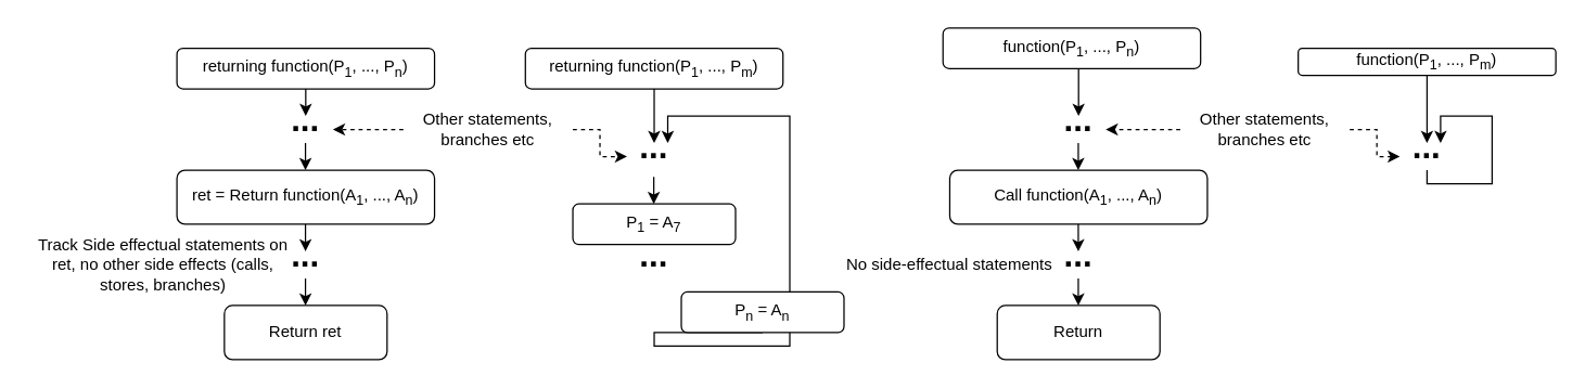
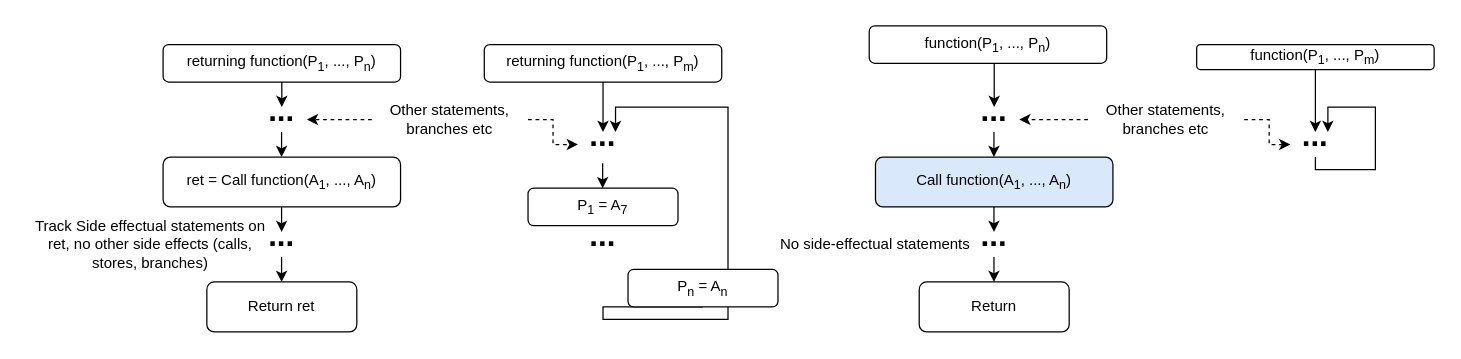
  <mxCell id="0" />
  <mxCell id="1" parent="0" />
  <mxCell id="2" value="Return ret" style="rounded=1;whiteSpace=wrap;html=1;" vertex="1" parent="1"><mxGeometry x="165" y="225" width="120" height="40" as="geometry" /></mxCell>
- <mxCell id="3" value="ret = Return function(A&lt;sub&gt;1&lt;/sub&gt;, ..., A&lt;sub&gt;n&lt;/sub&gt;)" style="rounded=1;whiteSpace=wrap;html=1;" vertex="1" parent="1"><mxGeometry x="130" y="125" width="190" height="40" as="geometry" /></mxCell>
+ <mxCell id="3" value="ret = Call function(A&lt;sub&gt;1&lt;/sub&gt;, ..., A&lt;sub&gt;n&lt;/sub&gt;)" style="rounded=1;whiteSpace=wrap;html=1;" vertex="1" parent="1"><mxGeometry x="130" y="125" width="190" height="40" as="geometry" /></mxCell>
  <mxCell id="4" style="edgeStyle=orthogonalEdgeStyle;rounded=0;orthogonalLoop=1;jettySize=auto;html=1;exitX=0.5;exitY=1;exitDx=0;exitDy=0;" edge="1" parent="1" source="5"><mxGeometry relative="1" as="geometry"><mxPoint x="225" y="85" as="targetPoint" /></mxGeometry></mxCell>
  <mxCell id="5" value="returning function(P&lt;sub&gt;1&lt;/sub&gt;, ..., P&lt;sub&gt;n&lt;/sub&gt;)" style="rounded=1;whiteSpace=wrap;html=1;" vertex="1" parent="1"><mxGeometry x="130" y="35" width="190" height="30" as="geometry" /></mxCell>
  <mxCell id="6" style="edgeStyle=orthogonalEdgeStyle;rounded=0;orthogonalLoop=1;jettySize=auto;html=1;exitX=0.5;exitY=1;exitDx=0;exitDy=0;" edge="1" parent="1"><mxGeometry relative="1" as="geometry"><mxPoint x="224.8" y="125" as="targetPoint" /><mxPoint x="224.8" y="105" as="sourcePoint" /></mxGeometry></mxCell>
  <mxCell id="7" style="edgeStyle=orthogonalEdgeStyle;rounded=0;orthogonalLoop=1;jettySize=auto;html=1;exitX=0.5;exitY=1;exitDx=0;exitDy=0;" edge="1" parent="1"><mxGeometry relative="1" as="geometry"><mxPoint x="224.8" y="185" as="targetPoint" /><mxPoint x="224.8" y="165" as="sourcePoint" /></mxGeometry></mxCell>
  <mxCell id="8" style="edgeStyle=orthogonalEdgeStyle;rounded=0;orthogonalLoop=1;jettySize=auto;html=1;exitX=0.5;exitY=1;exitDx=0;exitDy=0;" edge="1" parent="1"><mxGeometry relative="1" as="geometry"><mxPoint x="224.8" y="225" as="targetPoint" /><mxPoint x="224.8" y="205" as="sourcePoint" /></mxGeometry></mxCell>
  <mxCell id="9" value="&lt;b&gt;&lt;font style=&quot;font-size: 25px&quot;&gt;...&lt;/font&gt;&lt;/b&gt;" style="text;html=1;strokeColor=none;fillColor=none;align=center;verticalAlign=bottom;whiteSpace=wrap;rounded=0;" vertex="1" parent="1"><mxGeometry x="205" y="85" width="40" height="20" as="geometry" /></mxCell>
  <mxCell id="10" value="&lt;b&gt;&lt;font style=&quot;font-size: 25px&quot;&gt;...&lt;/font&gt;&lt;/b&gt;" style="text;html=1;strokeColor=none;fillColor=none;align=center;verticalAlign=bottom;whiteSpace=wrap;rounded=0;" vertex="1" parent="1"><mxGeometry x="205" y="185" width="40" height="20" as="geometry" /></mxCell>
  <mxCell id="11" style="edgeStyle=orthogonalEdgeStyle;rounded=0;orthogonalLoop=1;jettySize=auto;html=1;exitX=0;exitY=0.5;exitDx=0;exitDy=0;entryX=1;entryY=0.5;entryDx=0;entryDy=0;dashed=1;" edge="1" parent="1" source="13" target="9"><mxGeometry relative="1" as="geometry" /></mxCell>
  <mxCell id="12" style="edgeStyle=orthogonalEdgeStyle;rounded=0;orthogonalLoop=1;jettySize=auto;html=1;exitX=1;exitY=0.5;exitDx=0;exitDy=0;entryX=0;entryY=0.5;entryDx=0;entryDy=0;dashed=1;" edge="1" parent="1" source="13" target="21"><mxGeometry relative="1" as="geometry" /></mxCell>
  <mxCell id="13" value="Other statements, branches etc" style="text;html=1;strokeColor=none;fillColor=none;align=center;verticalAlign=middle;whiteSpace=wrap;rounded=0;" vertex="1" parent="1"><mxGeometry x="297" y="85" width="125" height="20" as="geometry" /></mxCell>
  <mxCell id="14" value="Track Side effectual statements on ret, no other side effects (calls, stores, branches)" style="text;html=1;strokeColor=none;fillColor=none;align=center;verticalAlign=middle;whiteSpace=wrap;rounded=0;" vertex="1" parent="1"><mxGeometry x="20" y="185" width="200" height="20" as="geometry" /></mxCell>
  <mxCell id="15" style="edgeStyle=orthogonalEdgeStyle;rounded=0;orthogonalLoop=1;jettySize=auto;html=1;exitX=0.5;exitY=1;exitDx=0;exitDy=0;entryX=0.5;entryY=0;entryDx=0;entryDy=0;" edge="1" parent="1" source="16" target="21"><mxGeometry relative="1" as="geometry" /></mxCell>
  <mxCell id="16" value="returning&amp;nbsp;function(P&lt;sub&gt;1&lt;/sub&gt;, ..., P&lt;sub&gt;m&lt;/sub&gt;)" style="rounded=1;whiteSpace=wrap;html=1;" vertex="1" parent="1"><mxGeometry x="387" y="35" width="190" height="30" as="geometry" /></mxCell>
  <mxCell id="17" value="P&lt;sub&gt;1&lt;/sub&gt; = A&lt;sub&gt;7&lt;/sub&gt;" style="rounded=1;whiteSpace=wrap;html=1;" vertex="1" parent="1"><mxGeometry x="422" y="150" width="120" height="30" as="geometry" /></mxCell>
  <mxCell id="18" style="edgeStyle=orthogonalEdgeStyle;rounded=0;orthogonalLoop=1;jettySize=auto;html=1;exitX=0.5;exitY=1;exitDx=0;exitDy=0;entryX=0.75;entryY=0;entryDx=0;entryDy=0;" edge="1" parent="1" source="19" target="21"><mxGeometry relative="1" as="geometry"><mxPoint x="481.857" y="275" as="targetPoint" /><Array as="points"><mxPoint x="482" y="255" /><mxPoint x="582" y="255" /><mxPoint x="582" y="85" /><mxPoint x="492" y="85" /></Array></mxGeometry></mxCell>
  <mxCell id="19" value="P&lt;sub&gt;n&lt;/sub&gt; = A&lt;sub&gt;n&lt;/sub&gt;" style="rounded=1;whiteSpace=wrap;html=1;" vertex="1" parent="1"><mxGeometry x="502" y="215" width="120" height="30" as="geometry" /></mxCell>
  <mxCell id="20" value="&lt;b&gt;&lt;font style=&quot;font-size: 25px&quot;&gt;...&lt;/font&gt;&lt;/b&gt;" style="text;html=1;strokeColor=none;fillColor=none;align=center;verticalAlign=bottom;whiteSpace=wrap;rounded=0;" vertex="1" parent="1"><mxGeometry x="462" y="180" width="40" height="25" as="geometry" /></mxCell>
  <mxCell id="21" value="&lt;b&gt;&lt;font style=&quot;font-size: 25px&quot;&gt;...&lt;/font&gt;&lt;/b&gt;" style="text;html=1;strokeColor=none;fillColor=none;align=center;verticalAlign=bottom;whiteSpace=wrap;rounded=0;" vertex="1" parent="1"><mxGeometry x="462" y="105" width="40" height="20" as="geometry" /></mxCell>
  <mxCell id="22" style="edgeStyle=orthogonalEdgeStyle;rounded=0;orthogonalLoop=1;jettySize=auto;html=1;exitX=0.5;exitY=1;exitDx=0;exitDy=0;" edge="1" parent="1"><mxGeometry relative="1" as="geometry"><mxPoint x="481.71" y="150" as="targetPoint" /><mxPoint x="481.71" y="130" as="sourcePoint" /></mxGeometry></mxCell>
  <mxCell id="23" value="Return" style="rounded=1;whiteSpace=wrap;html=1;" vertex="1" parent="1"><mxGeometry x="735" y="225" width="120" height="40" as="geometry" /></mxCell>
- <mxCell id="24" value="Call function(A&lt;sub&gt;1&lt;/sub&gt;, ..., A&lt;sub&gt;n&lt;/sub&gt;)" style="rounded=1;whiteSpace=wrap;html=1;" vertex="1" parent="1"><mxGeometry x="700" y="125" width="190" height="40" as="geometry" /></mxCell>
+ <mxCell id="24" value="Call function(A&lt;sub&gt;1&lt;/sub&gt;, ..., A&lt;sub&gt;n&lt;/sub&gt;)" style="rounded=1;whiteSpace=wrap;html=1;fillColor=#dae8fc;" vertex="1" parent="1"><mxGeometry x="700" y="125" width="190" height="40" as="geometry" /></mxCell>
  <mxCell id="25" style="edgeStyle=orthogonalEdgeStyle;rounded=0;orthogonalLoop=1;jettySize=auto;html=1;exitX=0.5;exitY=1;exitDx=0;exitDy=0;" edge="1" parent="1" source="26"><mxGeometry relative="1" as="geometry"><mxPoint x="795" y="85" as="targetPoint" /></mxGeometry></mxCell>
  <mxCell id="26" value="function(P&lt;sub&gt;1&lt;/sub&gt;, ..., P&lt;sub&gt;n&lt;/sub&gt;)" style="rounded=1;whiteSpace=wrap;html=1;" vertex="1" parent="1"><mxGeometry x="695" y="20" width="190" height="30" as="geometry" /></mxCell>
  <mxCell id="27" style="edgeStyle=orthogonalEdgeStyle;rounded=0;orthogonalLoop=1;jettySize=auto;html=1;exitX=0.5;exitY=1;exitDx=0;exitDy=0;" edge="1" parent="1"><mxGeometry relative="1" as="geometry"><mxPoint x="794.8" y="125" as="targetPoint" /><mxPoint x="794.8" y="105" as="sourcePoint" /></mxGeometry></mxCell>
  <mxCell id="28" style="edgeStyle=orthogonalEdgeStyle;rounded=0;orthogonalLoop=1;jettySize=auto;html=1;exitX=0.5;exitY=1;exitDx=0;exitDy=0;" edge="1" parent="1"><mxGeometry relative="1" as="geometry"><mxPoint x="794.8" y="185" as="targetPoint" /><mxPoint x="794.8" y="165" as="sourcePoint" /></mxGeometry></mxCell>
  <mxCell id="29" style="edgeStyle=orthogonalEdgeStyle;rounded=0;orthogonalLoop=1;jettySize=auto;html=1;exitX=0.5;exitY=1;exitDx=0;exitDy=0;" edge="1" parent="1"><mxGeometry relative="1" as="geometry"><mxPoint x="794.8" y="225" as="targetPoint" /><mxPoint x="794.8" y="205" as="sourcePoint" /></mxGeometry></mxCell>
  <mxCell id="30" value="&lt;b&gt;&lt;font style=&quot;font-size: 25px&quot;&gt;...&lt;/font&gt;&lt;/b&gt;" style="text;html=1;strokeColor=none;fillColor=none;align=center;verticalAlign=bottom;whiteSpace=wrap;rounded=0;" vertex="1" parent="1"><mxGeometry x="775" y="85" width="40" height="20" as="geometry" /></mxCell>
  <mxCell id="31" value="&lt;b&gt;&lt;font style=&quot;font-size: 25px&quot;&gt;...&lt;/font&gt;&lt;/b&gt;" style="text;html=1;strokeColor=none;fillColor=none;align=center;verticalAlign=bottom;whiteSpace=wrap;rounded=0;" vertex="1" parent="1"><mxGeometry x="775" y="185" width="40" height="20" as="geometry" /></mxCell>
  <mxCell id="32" style="edgeStyle=orthogonalEdgeStyle;rounded=0;orthogonalLoop=1;jettySize=auto;html=1;exitX=0;exitY=0.5;exitDx=0;exitDy=0;entryX=1;entryY=0.5;entryDx=0;entryDy=0;dashed=1;" edge="1" parent="1" source="34" target="30"><mxGeometry relative="1" as="geometry" /></mxCell>
  <mxCell id="33" style="edgeStyle=orthogonalEdgeStyle;rounded=0;orthogonalLoop=1;jettySize=auto;html=1;exitX=1;exitY=0.5;exitDx=0;exitDy=0;entryX=0;entryY=0.5;entryDx=0;entryDy=0;dashed=1;" edge="1" parent="1" source="34" target="39"><mxGeometry relative="1" as="geometry" /></mxCell>
  <mxCell id="34" value="Other statements, branches etc" style="text;html=1;strokeColor=none;fillColor=none;align=center;verticalAlign=middle;whiteSpace=wrap;rounded=0;" vertex="1" parent="1"><mxGeometry x="870" y="85" width="125" height="20" as="geometry" /></mxCell>
  <mxCell id="35" value="No side-effectual statements" style="text;html=1;strokeColor=none;fillColor=none;align=center;verticalAlign=middle;whiteSpace=wrap;rounded=0;" vertex="1" parent="1"><mxGeometry x="610" y="185" width="180" height="20" as="geometry" /></mxCell>
  <mxCell id="36" style="edgeStyle=orthogonalEdgeStyle;rounded=0;orthogonalLoop=1;jettySize=auto;html=1;exitX=0.5;exitY=1;exitDx=0;exitDy=0;entryX=0.5;entryY=0;entryDx=0;entryDy=0;" edge="1" parent="1" source="37" target="39"><mxGeometry relative="1" as="geometry" /></mxCell>
  <mxCell id="37" value="function(P&lt;sub&gt;1&lt;/sub&gt;, ..., P&lt;sub&gt;m&lt;/sub&gt;)" style="rounded=1;whiteSpace=wrap;html=1;" vertex="1" parent="1"><mxGeometry x="957" y="35" width="190" height="20" as="geometry" /></mxCell>
  <mxCell id="38" style="edgeStyle=orthogonalEdgeStyle;rounded=0;orthogonalLoop=1;jettySize=auto;html=1;exitX=0.5;exitY=1;exitDx=0;exitDy=0;entryX=0.75;entryY=0;entryDx=0;entryDy=0;" edge="1" parent="1" source="39" target="39"><mxGeometry relative="1" as="geometry"><mxPoint x="1051.857" y="275" as="targetPoint" /><Array as="points"><mxPoint x="1052" y="135" /><mxPoint x="1100" y="135" /><mxPoint x="1100" y="85" /><mxPoint x="1062" y="85" /></Array><mxPoint x="1052" y="235" as="sourcePoint" /></mxGeometry></mxCell>
  <mxCell id="39" value="&lt;b&gt;&lt;font style=&quot;font-size: 25px&quot;&gt;...&lt;/font&gt;&lt;/b&gt;" style="text;html=1;strokeColor=none;fillColor=none;align=center;verticalAlign=bottom;whiteSpace=wrap;rounded=0;" vertex="1" parent="1"><mxGeometry x="1032" y="105" width="40" height="20" as="geometry" /></mxCell>
